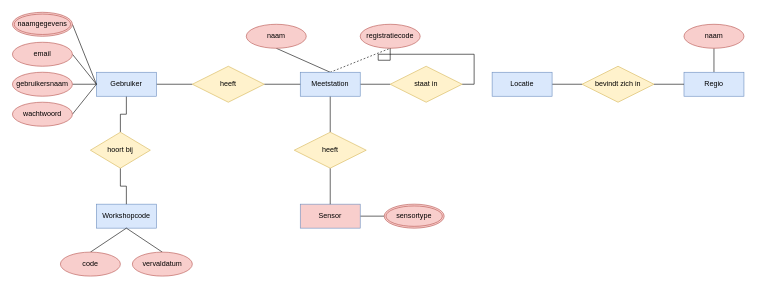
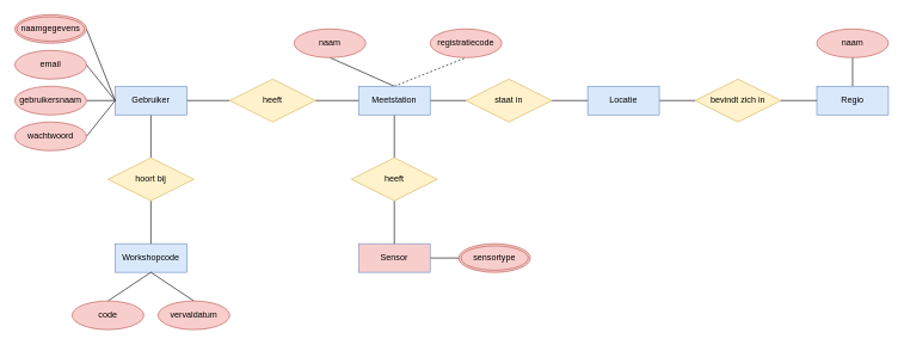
  <mxCell id="0" />
  <mxCell id="1" parent="0" />
  <mxCell id="2" style="edgeStyle=orthogonalEdgeStyle;rounded=0;orthogonalLoop=1;jettySize=auto;html=1;exitX=1;exitY=0.5;exitDx=0;exitDy=0;entryX=0;entryY=0.5;entryDx=0;entryDy=0;endArrow=none;endFill=0;" parent="1" source="4" target="18" edge="1"><mxGeometry relative="1" as="geometry" /></mxCell>
  <mxCell id="3" style="edgeStyle=orthogonalEdgeStyle;rounded=0;orthogonalLoop=1;jettySize=auto;html=1;exitX=0.5;exitY=1;exitDx=0;exitDy=0;entryX=0.5;entryY=0;entryDx=0;entryDy=0;endArrow=none;endFill=0;" parent="1" source="4" target="33" edge="1"><mxGeometry relative="1" as="geometry" /></mxCell>
  <mxCell id="4" value="Gebruiker" style="whiteSpace=wrap;html=1;align=center;fillColor=#dae8fc;strokeColor=#6c8ebf;" parent="1" vertex="1"><mxGeometry x="160" y="120" width="100" height="40" as="geometry" /></mxCell>
  <mxCell id="5" style="rounded=0;orthogonalLoop=1;jettySize=auto;html=1;exitX=0.5;exitY=0;exitDx=0;exitDy=0;entryX=0.5;entryY=1;entryDx=0;entryDy=0;endArrow=none;endFill=0;" parent="1" source="9" target="28" edge="1"><mxGeometry relative="1" as="geometry" /></mxCell>
  <mxCell id="6" style="rounded=0;orthogonalLoop=1;jettySize=auto;html=1;exitX=0.5;exitY=0;exitDx=0;exitDy=0;entryX=0.5;entryY=1;entryDx=0;entryDy=0;endArrow=none;endFill=0;dashed=1;" parent="1" source="9" target="29" edge="1"><mxGeometry relative="1" as="geometry" /></mxCell>
  <mxCell id="7" style="rounded=0;orthogonalLoop=1;jettySize=auto;html=1;exitX=0.5;exitY=1;exitDx=0;exitDy=0;entryX=0.5;entryY=0;entryDx=0;entryDy=0;endArrow=none;endFill=0;" parent="1" source="9" target="31" edge="1"><mxGeometry relative="1" as="geometry" /></mxCell>
  <mxCell id="8" style="edgeStyle=orthogonalEdgeStyle;rounded=0;orthogonalLoop=1;jettySize=auto;html=1;exitX=1;exitY=0.5;exitDx=0;exitDy=0;entryX=0;entryY=0.5;entryDx=0;entryDy=0;endArrow=none;endFill=0;" parent="1" source="9" target="39" edge="1"><mxGeometry relative="1" as="geometry" /></mxCell>
  <mxCell id="9" value="Meetstation" style="whiteSpace=wrap;html=1;align=center;fillColor=#dae8fc;strokeColor=#6c8ebf;" parent="1" vertex="1"><mxGeometry x="500" y="120" width="100" height="40" as="geometry" /></mxCell>
  <mxCell id="10" value="Workshopcode" style="whiteSpace=wrap;html=1;align=center;fillColor=#dae8fc;strokeColor=#6c8ebf;" parent="1" vertex="1"><mxGeometry x="160" y="340" width="100" height="40" as="geometry" /></mxCell>
  <mxCell id="11" style="edgeStyle=orthogonalEdgeStyle;rounded=0;orthogonalLoop=1;jettySize=auto;html=1;exitX=1;exitY=0.5;exitDx=0;exitDy=0;entryX=0;entryY=0.5;entryDx=0;entryDy=0;endArrow=none;endFill=0;" parent="1" source="12" target="41" edge="1"><mxGeometry relative="1" as="geometry" /></mxCell>
  <mxCell id="12" value="Locatie" style="whiteSpace=wrap;html=1;align=center;fillColor=#dae8fc;strokeColor=#6c8ebf;" parent="1" vertex="1"><mxGeometry x="820" y="120" width="100" height="40" as="geometry" /></mxCell>
  <mxCell id="13" style="rounded=0;orthogonalLoop=1;jettySize=auto;html=1;exitX=0.5;exitY=0;exitDx=0;exitDy=0;entryX=0.5;entryY=1;entryDx=0;entryDy=0;endArrow=none;endFill=0;" parent="1" source="14" target="42" edge="1"><mxGeometry relative="1" as="geometry" /></mxCell>
  <mxCell id="14" value="Regio" style="whiteSpace=wrap;html=1;align=center;fillColor=#dae8fc;strokeColor=#6c8ebf;" parent="1" vertex="1"><mxGeometry x="1140" y="120" width="100" height="40" as="geometry" /></mxCell>
  <mxCell id="15" style="rounded=0;orthogonalLoop=1;jettySize=auto;html=1;exitX=1;exitY=0.5;exitDx=0;exitDy=0;entryX=0;entryY=0.5;entryDx=0;entryDy=0;endArrow=none;endFill=0;" parent="1" source="16" target="19" edge="1"><mxGeometry relative="1" as="geometry" /></mxCell>
  <mxCell id="16" value="Sensor" style="whiteSpace=wrap;html=1;align=center;fillColor=#f8cecc;strokeColor=#6c8ebf;" parent="1" vertex="1"><mxGeometry x="500" y="340" width="100" height="40" as="geometry" /></mxCell>
  <mxCell id="17" style="edgeStyle=orthogonalEdgeStyle;rounded=0;orthogonalLoop=1;jettySize=auto;html=1;exitX=1;exitY=0.5;exitDx=0;exitDy=0;entryX=0;entryY=0.5;entryDx=0;entryDy=0;endArrow=none;endFill=0;" parent="1" source="18" target="9" edge="1"><mxGeometry relative="1" as="geometry" /></mxCell>
  <mxCell id="18" value="heeft" style="shape=rhombus;perimeter=rhombusPerimeter;whiteSpace=wrap;html=1;align=center;fillColor=#fff2cc;strokeColor=#d6b656;" parent="1" vertex="1"><mxGeometry x="320" y="110" width="120" height="60" as="geometry" /></mxCell>
  <mxCell id="19" value="sensortype" style="ellipse;shape=doubleEllipse;margin=3;whiteSpace=wrap;html=1;align=center;fillColor=#f8cecc;strokeColor=#b85450;" parent="1" vertex="1"><mxGeometry x="640" y="340" width="100" height="40" as="geometry" /></mxCell>
  <mxCell id="20" style="rounded=0;orthogonalLoop=1;jettySize=auto;html=1;exitX=1;exitY=0.5;exitDx=0;exitDy=0;entryX=0;entryY=0.5;entryDx=0;entryDy=0;endArrow=none;endFill=0;" parent="1" source="21" target="4" edge="1"><mxGeometry relative="1" as="geometry" /></mxCell>
  <mxCell id="21" value="naamgegevens" style="ellipse;shape=doubleEllipse;margin=3;whiteSpace=wrap;html=1;align=center;fillColor=#f8cecc;strokeColor=#b85450;" parent="1" vertex="1"><mxGeometry x="20" y="20" width="100" height="40" as="geometry" /></mxCell>
  <mxCell id="22" style="rounded=0;orthogonalLoop=1;jettySize=auto;html=1;exitX=1;exitY=0.5;exitDx=0;exitDy=0;entryX=0;entryY=0.5;entryDx=0;entryDy=0;endArrow=none;endFill=0;" parent="1" source="23" target="4" edge="1"><mxGeometry relative="1" as="geometry" /></mxCell>
  <mxCell id="23" value="email" style="ellipse;whiteSpace=wrap;html=1;align=center;fillColor=#f8cecc;strokeColor=#b85450;" parent="1" vertex="1"><mxGeometry x="20" y="70" width="100" height="40" as="geometry" /></mxCell>
  <mxCell id="24" style="rounded=0;orthogonalLoop=1;jettySize=auto;html=1;exitX=1;exitY=0.5;exitDx=0;exitDy=0;entryX=0;entryY=0.5;entryDx=0;entryDy=0;endArrow=none;endFill=0;" parent="1" source="25" target="4" edge="1"><mxGeometry relative="1" as="geometry" /></mxCell>
  <mxCell id="25" value="gebruikersnaam" style="ellipse;whiteSpace=wrap;html=1;align=center;fillColor=#f8cecc;strokeColor=#b85450;" parent="1" vertex="1"><mxGeometry x="20" y="120" width="100" height="40" as="geometry" /></mxCell>
  <mxCell id="26" style="rounded=0;orthogonalLoop=1;jettySize=auto;html=1;exitX=1;exitY=0.5;exitDx=0;exitDy=0;entryX=0;entryY=0.5;entryDx=0;entryDy=0;endArrow=none;endFill=0;" parent="1" source="27" target="4" edge="1"><mxGeometry relative="1" as="geometry" /></mxCell>
  <mxCell id="27" value="wachtwoord" style="ellipse;whiteSpace=wrap;html=1;align=center;fillColor=#f8cecc;strokeColor=#b85450;" parent="1" vertex="1"><mxGeometry x="20" y="170" width="100" height="40" as="geometry" /></mxCell>
  <mxCell id="28" value="naam" style="ellipse;whiteSpace=wrap;html=1;align=center;fillColor=#f8cecc;strokeColor=#b85450;" parent="1" vertex="1"><mxGeometry x="410" y="40" width="100" height="40" as="geometry" /></mxCell>
  <mxCell id="29" value="registratiecode" style="ellipse;whiteSpace=wrap;html=1;align=center;fillColor=#f8cecc;strokeColor=#b85450;" parent="1" vertex="1"><mxGeometry x="600" y="40" width="100" height="40" as="geometry" /></mxCell>
  <mxCell id="30" style="rounded=0;orthogonalLoop=1;jettySize=auto;html=1;exitX=0.5;exitY=1;exitDx=0;exitDy=0;entryX=0.5;entryY=0;entryDx=0;entryDy=0;endArrow=none;endFill=0;" parent="1" source="31" target="16" edge="1"><mxGeometry relative="1" as="geometry" /></mxCell>
  <mxCell id="31" value="heeft" style="shape=rhombus;perimeter=rhombusPerimeter;whiteSpace=wrap;html=1;align=center;fillColor=#fff2cc;strokeColor=#d6b656;" parent="1" vertex="1"><mxGeometry x="490" y="220" width="120" height="60" as="geometry" /></mxCell>
  <mxCell id="32" style="edgeStyle=orthogonalEdgeStyle;rounded=0;orthogonalLoop=1;jettySize=auto;html=1;exitX=0.5;exitY=1;exitDx=0;exitDy=0;entryX=0.5;entryY=0;entryDx=0;entryDy=0;endArrow=none;endFill=0;" parent="1" source="33" target="10" edge="1"><mxGeometry relative="1" as="geometry" /></mxCell>
- <mxCell id="33" value="hoort bij" style="shape=rhombus;perimeter=rhombusPerimeter;whiteSpace=wrap;html=1;align=center;fillColor=#fff2cc;strokeColor=#d6b656;" parent="1" vertex="1"><mxGeometry x="150" y="220" width="100" height="60" as="geometry" /></mxCell>
+ <mxCell id="33" value="hoort bij" style="shape=rhombus;perimeter=rhombusPerimeter;whiteSpace=wrap;html=1;align=center;fillColor=#fff2cc;strokeColor=#d6b656;" parent="1" vertex="1"><mxGeometry x="150" y="220" width="120" height="60" as="geometry" /></mxCell>
  <mxCell id="34" style="rounded=0;orthogonalLoop=1;jettySize=auto;html=1;exitX=0.5;exitY=0;exitDx=0;exitDy=0;entryX=0.5;entryY=1;entryDx=0;entryDy=0;endArrow=none;endFill=0;" parent="1" source="35" target="10" edge="1"><mxGeometry relative="1" as="geometry" /></mxCell>
  <mxCell id="35" value="code" style="ellipse;whiteSpace=wrap;html=1;align=center;fillColor=#f8cecc;strokeColor=#b85450;" parent="1" vertex="1"><mxGeometry x="100" y="420" width="100" height="40" as="geometry" /></mxCell>
  <mxCell id="36" style="rounded=0;orthogonalLoop=1;jettySize=auto;html=1;exitX=0.5;exitY=0;exitDx=0;exitDy=0;entryX=0.5;entryY=1;entryDx=0;entryDy=0;endArrow=none;endFill=0;" parent="1" source="37" target="10" edge="1"><mxGeometry relative="1" as="geometry" /></mxCell>
  <mxCell id="37" value="vervaldatum" style="ellipse;whiteSpace=wrap;html=1;align=center;fillColor=#f8cecc;strokeColor=#b85450;" parent="1" vertex="1"><mxGeometry x="220" y="420" width="100" height="40" as="geometry" /></mxCell>
- <mxCell id="38" style="edgeStyle=orthogonalEdgeStyle;rounded=0;orthogonalLoop=1;jettySize=auto;html=1;exitX=1;exitY=0.5;exitDx=0;exitDy=0;endArrow=none;endFill=0;" parent="1" source="39" target="29" edge="1"><mxGeometry relative="1" as="geometry" /></mxCell>
+ <mxCell id="38" style="edgeStyle=orthogonalEdgeStyle;rounded=0;orthogonalLoop=1;jettySize=auto;html=1;exitX=1;exitY=0.5;exitDx=0;exitDy=0;entryX=0;entryY=0.5;entryDx=0;entryDy=0;endArrow=none;endFill=0;" parent="1" source="39" target="12" edge="1"><mxGeometry relative="1" as="geometry" /></mxCell>
  <mxCell id="39" value="staat in" style="shape=rhombus;perimeter=rhombusPerimeter;whiteSpace=wrap;html=1;align=center;fillColor=#fff2cc;strokeColor=#d6b656;" parent="1" vertex="1"><mxGeometry x="650" y="110" width="120" height="60" as="geometry" /></mxCell>
  <mxCell id="40" style="edgeStyle=orthogonalEdgeStyle;rounded=0;orthogonalLoop=1;jettySize=auto;html=1;exitX=1;exitY=0.5;exitDx=0;exitDy=0;entryX=0;entryY=0.5;entryDx=0;entryDy=0;endArrow=none;endFill=0;" parent="1" source="41" target="14" edge="1"><mxGeometry relative="1" as="geometry" /></mxCell>
  <mxCell id="41" value="bevindt zich in" style="shape=rhombus;perimeter=rhombusPerimeter;whiteSpace=wrap;html=1;align=center;fillColor=#fff2cc;strokeColor=#d6b656;" parent="1" vertex="1"><mxGeometry x="970" y="110" width="120" height="60" as="geometry" /></mxCell>
  <mxCell id="42" value="naam" style="ellipse;whiteSpace=wrap;html=1;align=center;fillColor=#f8cecc;strokeColor=#b85450;" parent="1" vertex="1"><mxGeometry x="1140" y="40" width="100" height="40" as="geometry" /></mxCell>
